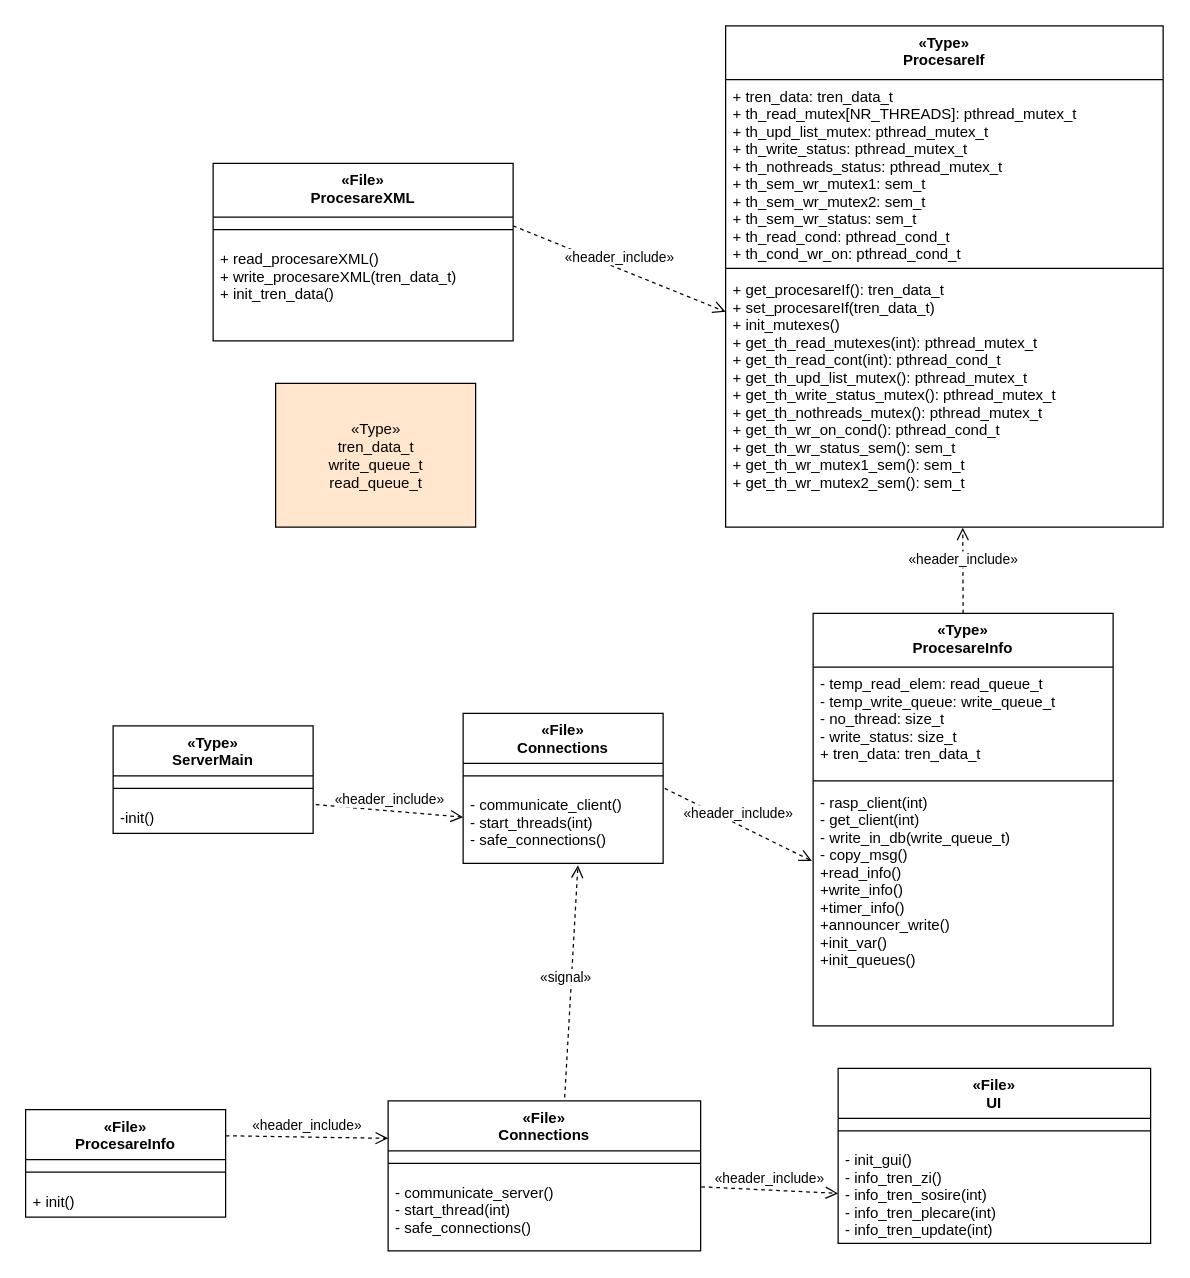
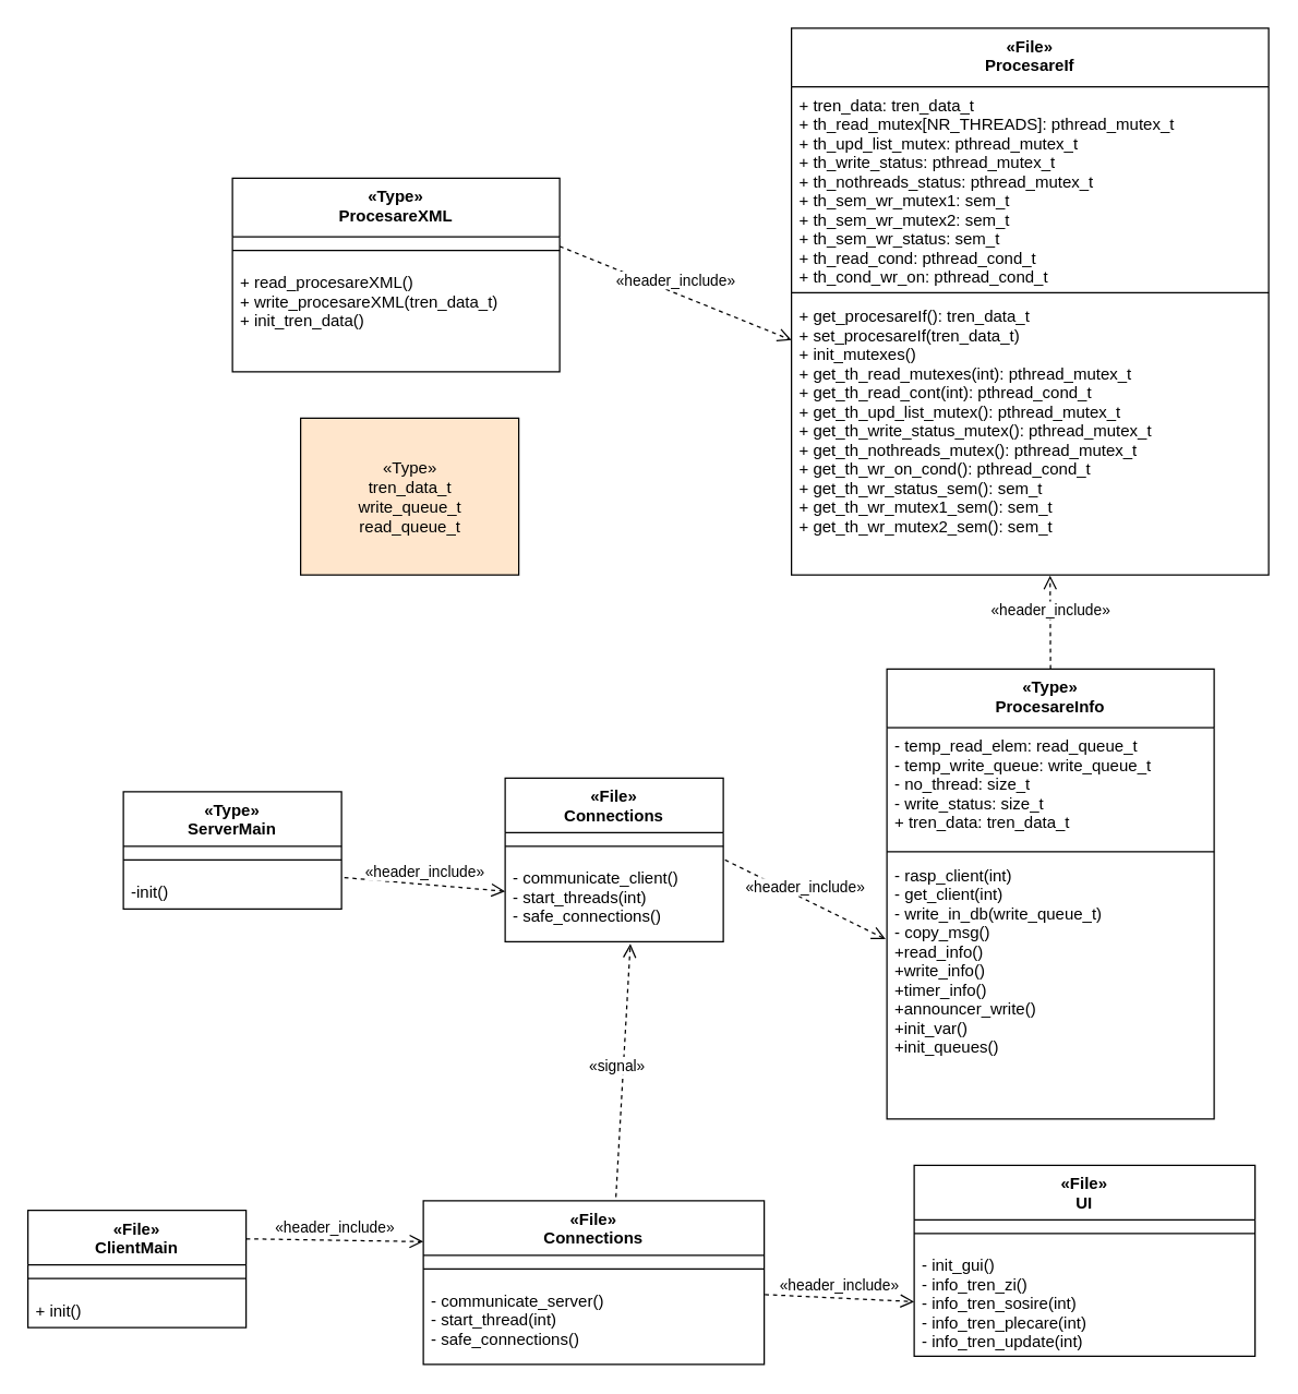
  <mxCell id="0" />
  <mxCell id="1" parent="0" />
  <mxCell id="2" value="«Type»&#10;ServerMain&#10;" style="swimlane;fontStyle=1;align=center;verticalAlign=top;childLayout=stackLayout;horizontal=1;startSize=40;horizontalStack=0;resizeParent=1;resizeParentMax=0;resizeLast=0;collapsible=1;marginBottom=0;" parent="1" vertex="1"><mxGeometry x="90" y="580" width="160" height="86" as="geometry" /></mxCell>
  <mxCell id="3" value="" style="line;strokeWidth=1;fillColor=none;align=left;verticalAlign=middle;spacingTop=-1;spacingLeft=3;spacingRight=3;rotatable=0;labelPosition=right;points=[];portConstraint=eastwest;" parent="2" vertex="1"><mxGeometry y="40" width="160" height="20" as="geometry" /></mxCell>
  <mxCell id="4" value="-init()" style="text;strokeColor=none;fillColor=none;align=left;verticalAlign=top;spacingLeft=4;spacingRight=4;overflow=hidden;rotatable=0;points=[[0,0.5],[1,0.5]];portConstraint=eastwest;" parent="2" vertex="1"><mxGeometry y="60" width="160" height="26" as="geometry" /></mxCell>
  <mxCell id="5" value="«File»&#10;Connections&#10;" style="swimlane;fontStyle=1;align=center;verticalAlign=top;childLayout=stackLayout;horizontal=1;startSize=40;horizontalStack=0;resizeParent=1;resizeParentMax=0;resizeLast=0;collapsible=1;marginBottom=0;" parent="1" vertex="1"><mxGeometry x="370" y="570" width="160" height="120" as="geometry" /></mxCell>
  <mxCell id="6" value="" style="line;strokeWidth=1;fillColor=none;align=left;verticalAlign=middle;spacingTop=-1;spacingLeft=3;spacingRight=3;rotatable=0;labelPosition=right;points=[];portConstraint=eastwest;" parent="5" vertex="1"><mxGeometry y="40" width="160" height="20" as="geometry" /></mxCell>
  <mxCell id="7" value="- communicate_client()&#10;- start_threads(int)&#10;- safe_connections()&#10;" style="text;strokeColor=none;fillColor=none;align=left;verticalAlign=top;spacingLeft=4;spacingRight=4;overflow=hidden;rotatable=0;points=[[0,0.5],[1,0.5]];portConstraint=eastwest;" parent="5" vertex="1"><mxGeometry y="60" width="160" height="60" as="geometry" /></mxCell>
  <mxCell id="8" value="«Type»&#10;ProcesareInfo&#10;" style="swimlane;fontStyle=1;align=center;verticalAlign=top;childLayout=stackLayout;horizontal=1;startSize=43;horizontalStack=0;resizeParent=1;resizeParentMax=0;resizeLast=0;collapsible=1;marginBottom=0;" parent="1" vertex="1"><mxGeometry x="650" y="490" width="240" height="330" as="geometry" /></mxCell>
  <mxCell id="9" value="- temp_read_elem: read_queue_t&#10;- temp_write_queue: write_queue_t&#10;- no_thread: size_t&#10;- write_status: size_t&#10;+ tren_data: tren_data_t" style="text;strokeColor=none;fillColor=none;align=left;verticalAlign=top;spacingLeft=4;spacingRight=4;overflow=hidden;rotatable=0;points=[[0,0.5],[1,0.5]];portConstraint=eastwest;" parent="8" vertex="1"><mxGeometry y="43" width="240" height="87" as="geometry" /></mxCell>
  <mxCell id="10" value="" style="line;strokeWidth=1;fillColor=none;align=left;verticalAlign=middle;spacingTop=-1;spacingLeft=3;spacingRight=3;rotatable=0;labelPosition=right;points=[];portConstraint=eastwest;" parent="8" vertex="1"><mxGeometry y="130" width="240" height="8" as="geometry" /></mxCell>
  <mxCell id="11" value="- rasp_client(int)&#10;- get_client(int)&#10;- write_in_db(write_queue_t)&#10;- copy_msg()&#10;+read_info()&#10;+write_info()&#10;+timer_info()&#10;+announcer_write()&#10;+init_var()&#10;+init_queues()&#10;&#10;&#10;" style="text;strokeColor=none;fillColor=none;align=left;verticalAlign=top;spacingLeft=4;spacingRight=4;overflow=hidden;rotatable=0;points=[[0,0.5],[1,0.5]];portConstraint=eastwest;" parent="8" vertex="1"><mxGeometry y="138" width="240" height="192" as="geometry" /></mxCell>
  <mxCell id="12" value="«Type»&lt;br&gt;&lt;div&gt;tren_data_t&lt;/div&gt;&lt;div&gt;write_queue_t&lt;/div&gt;&lt;div&gt;read_queue_t&lt;br&gt;&lt;/div&gt;" style="html=1;fillColor=#ffe6cc;" parent="1" vertex="1"><mxGeometry x="220" y="306" width="160" height="115" as="geometry" /></mxCell>
  <mxCell id="13" value="«header_include»" style="html=1;verticalAlign=bottom;endArrow=open;dashed=1;endSize=8;exitX=1.013;exitY=0.115;exitDx=0;exitDy=0;exitPerimeter=0;" parent="1" source="4" edge="1"><mxGeometry relative="1" as="geometry"><mxPoint x="278" y="635" as="sourcePoint" /><mxPoint x="370" y="653" as="targetPoint" /></mxGeometry></mxCell>
  <mxCell id="14" value="«header_include»" style="html=1;verticalAlign=bottom;endArrow=open;dashed=1;endSize=8;exitX=1.008;exitY=0;exitDx=0;exitDy=0;exitPerimeter=0;entryX=-0.004;entryY=0.313;entryDx=0;entryDy=0;entryPerimeter=0;" parent="1" source="7" target="11" edge="1"><mxGeometry relative="1" as="geometry"><mxPoint x="690" y="820" as="sourcePoint" /><mxPoint x="770" y="750" as="targetPoint" /></mxGeometry></mxCell>
  <mxCell id="15" value="«header_include»" style="html=1;verticalAlign=bottom;endArrow=open;dashed=1;endSize=8;exitX=0.5;exitY=0;exitDx=0;exitDy=0;entryX=0.542;entryY=1.002;entryDx=0;entryDy=0;entryPerimeter=0;" parent="1" source="8" target="22" edge="1"><mxGeometry relative="1" as="geometry"><mxPoint x="730" y="820" as="sourcePoint" /><mxPoint x="940" y="596.978" as="targetPoint" /></mxGeometry></mxCell>
- <mxCell id="16" value="«File»&#10;ProcesareXML&#10;" style="swimlane;fontStyle=1;align=center;verticalAlign=top;childLayout=stackLayout;horizontal=1;startSize=43;horizontalStack=0;resizeParent=1;resizeParentMax=0;resizeLast=0;collapsible=1;marginBottom=0;" parent="1" vertex="1"><mxGeometry x="170" y="130" width="240" height="142" as="geometry" /></mxCell>
+ <mxCell id="16" value="«Type»&#10;ProcesareXML&#10;" style="swimlane;fontStyle=1;align=center;verticalAlign=top;childLayout=stackLayout;horizontal=1;startSize=43;horizontalStack=0;resizeParent=1;resizeParentMax=0;resizeLast=0;collapsible=1;marginBottom=0;" parent="1" vertex="1"><mxGeometry x="170" y="130" width="240" height="142" as="geometry" /></mxCell>
  <mxCell id="17" value="" style="line;strokeWidth=1;fillColor=none;align=left;verticalAlign=middle;spacingTop=-1;spacingLeft=3;spacingRight=3;rotatable=0;labelPosition=right;points=[];portConstraint=eastwest;" parent="16" vertex="1"><mxGeometry y="43" width="240" height="20" as="geometry" /></mxCell>
  <mxCell id="18" value="+ read_procesareXML()&#10;+ write_procesareXML(tren_data_t)&#10;+ init_tren_data()&#10;&#10;" style="text;strokeColor=none;fillColor=none;align=left;verticalAlign=top;spacingLeft=4;spacingRight=4;overflow=hidden;rotatable=0;points=[[0,0.5],[1,0.5]];portConstraint=eastwest;" parent="16" vertex="1"><mxGeometry y="63" width="240" height="79" as="geometry" /></mxCell>
- <mxCell id="19" value="«Type»&#10;ProcesareIf&#10;" style="swimlane;fontStyle=1;align=center;verticalAlign=top;childLayout=stackLayout;horizontal=1;startSize=43;horizontalStack=0;resizeParent=1;resizeParentMax=0;resizeLast=0;collapsible=1;marginBottom=0;" parent="1" vertex="1"><mxGeometry x="580" y="20" width="350" height="401" as="geometry" /></mxCell>
+ <mxCell id="19" value="«File»&#10;ProcesareIf&#10;" style="swimlane;fontStyle=1;align=center;verticalAlign=top;childLayout=stackLayout;horizontal=1;startSize=43;horizontalStack=0;resizeParent=1;resizeParentMax=0;resizeLast=0;collapsible=1;marginBottom=0;" parent="1" vertex="1"><mxGeometry x="580" y="20" width="350" height="401" as="geometry" /></mxCell>
  <mxCell id="20" value="+ tren_data: tren_data_t&#10;+ th_read_mutex[NR_THREADS]: pthread_mutex_t&#10;+ th_upd_list_mutex: pthread_mutex_t&#10;+ th_write_status: pthread_mutex_t&#10;+ th_nothreads_status: pthread_mutex_t&#10;+ th_sem_wr_mutex1: sem_t&#10;+ th_sem_wr_mutex2: sem_t&#10;+ th_sem_wr_status: sem_t&#10;+ th_read_cond: pthread_cond_t&#10;+ th_cond_wr_on: pthread_cond_t" style="text;strokeColor=none;fillColor=none;align=left;verticalAlign=top;spacingLeft=4;spacingRight=4;overflow=hidden;rotatable=0;points=[[0,0.5],[1,0.5]];portConstraint=eastwest;" parent="19" vertex="1"><mxGeometry y="43" width="350" height="147" as="geometry" /></mxCell>
  <mxCell id="21" value="" style="line;strokeWidth=1;fillColor=none;align=left;verticalAlign=middle;spacingTop=-1;spacingLeft=3;spacingRight=3;rotatable=0;labelPosition=right;points=[];portConstraint=eastwest;" parent="19" vertex="1"><mxGeometry y="190" width="350" height="8" as="geometry" /></mxCell>
  <mxCell id="22" value="+ get_procesareIf(): tren_data_t&#10;+ set_procesareIf(tren_data_t)&#10;+ init_mutexes()&#10;+ get_th_read_mutexes(int): pthread_mutex_t&#10;+ get_th_read_cont(int): pthread_cond_t&#10;+ get_th_upd_list_mutex(): pthread_mutex_t&#10;+ get_th_write_status_mutex(): pthread_mutex_t&#10;+ get_th_nothreads_mutex(): pthread_mutex_t&#10;+ get_th_wr_on_cond(): pthread_cond_t&#10;+ get_th_wr_status_sem(): sem_t&#10;+ get_th_wr_mutex1_sem(): sem_t&#10;+ get_th_wr_mutex2_sem(): sem_t&#10;&#10;&#10;" style="text;strokeColor=none;fillColor=none;align=left;verticalAlign=top;spacingLeft=4;spacingRight=4;overflow=hidden;rotatable=0;points=[[0,0.5],[1,0.5]];portConstraint=eastwest;" parent="19" vertex="1"><mxGeometry y="198" width="350" height="203" as="geometry" /></mxCell>
  <mxCell id="23" value="«header_include»" style="html=1;verticalAlign=bottom;endArrow=open;dashed=1;endSize=8;" parent="1" target="22" edge="1"><mxGeometry relative="1" as="geometry"><mxPoint x="410" y="180" as="sourcePoint" /><mxPoint x="1338.92" y="610" as="targetPoint" /></mxGeometry></mxCell>
- <mxCell id="24" value="«File»&#10;ProcesareInfo&#10;&#10;&#10;" style="swimlane;fontStyle=1;align=center;verticalAlign=top;childLayout=stackLayout;horizontal=1;startSize=40;horizontalStack=0;resizeParent=1;resizeParentMax=0;resizeLast=0;collapsible=1;marginBottom=0;" parent="1" vertex="1"><mxGeometry x="20" y="887" width="160" height="86" as="geometry" /></mxCell>
+ <mxCell id="24" value="«File»&#10;ClientMain&#10;&#10;&#10;" style="swimlane;fontStyle=1;align=center;verticalAlign=top;childLayout=stackLayout;horizontal=1;startSize=40;horizontalStack=0;resizeParent=1;resizeParentMax=0;resizeLast=0;collapsible=1;marginBottom=0;" parent="1" vertex="1"><mxGeometry x="20" y="887" width="160" height="86" as="geometry" /></mxCell>
  <mxCell id="25" value="" style="line;strokeWidth=1;fillColor=none;align=left;verticalAlign=middle;spacingTop=-1;spacingLeft=3;spacingRight=3;rotatable=0;labelPosition=right;points=[];portConstraint=eastwest;" parent="24" vertex="1"><mxGeometry y="40" width="160" height="20" as="geometry" /></mxCell>
  <mxCell id="26" value="+ init()" style="text;strokeColor=none;fillColor=none;align=left;verticalAlign=top;spacingLeft=4;spacingRight=4;overflow=hidden;rotatable=0;points=[[0,0.5],[1,0.5]];portConstraint=eastwest;" parent="24" vertex="1"><mxGeometry y="60" width="160" height="26" as="geometry" /></mxCell>
  <mxCell id="27" value="«signal»" style="html=1;verticalAlign=bottom;endArrow=open;dashed=1;endSize=8;entryX=0.574;entryY=1.026;entryDx=0;entryDy=0;exitX=0.565;exitY=-0.022;exitDx=0;exitDy=0;exitPerimeter=0;entryPerimeter=0;" parent="1" source="28" target="7" edge="1"><mxGeometry x="-0.062" y="3" relative="1" as="geometry"><mxPoint x="100" y="574" as="sourcePoint" /><mxPoint x="280" y="610" as="targetPoint" /><mxPoint x="-1" as="offset" /></mxGeometry></mxCell>
  <mxCell id="28" value="«File»&#10;Connections&#10;" style="swimlane;fontStyle=1;align=center;verticalAlign=top;childLayout=stackLayout;horizontal=1;startSize=40;horizontalStack=0;resizeParent=1;resizeParentMax=0;resizeLast=0;collapsible=1;marginBottom=0;" parent="1" vertex="1"><mxGeometry x="310" y="880" width="250" height="120" as="geometry" /></mxCell>
  <mxCell id="29" value="" style="line;strokeWidth=1;fillColor=none;align=left;verticalAlign=middle;spacingTop=-1;spacingLeft=3;spacingRight=3;rotatable=0;labelPosition=right;points=[];portConstraint=eastwest;" parent="28" vertex="1"><mxGeometry y="40" width="250" height="20" as="geometry" /></mxCell>
  <mxCell id="30" value="- communicate_server()&#10;- start_thread(int)&#10;- safe_connections()&#10;" style="text;strokeColor=none;fillColor=none;align=left;verticalAlign=top;spacingLeft=4;spacingRight=4;overflow=hidden;rotatable=0;points=[[0,0.5],[1,0.5]];portConstraint=eastwest;" parent="28" vertex="1"><mxGeometry y="60" width="250" height="60" as="geometry" /></mxCell>
  <mxCell id="31" value="«header_include»" style="html=1;verticalAlign=bottom;endArrow=open;dashed=1;endSize=8;entryX=0;entryY=0.25;entryDx=0;entryDy=0;exitX=1;exitY=0.243;exitDx=0;exitDy=0;exitPerimeter=0;" parent="1" source="24" target="28" edge="1"><mxGeometry relative="1" as="geometry"><mxPoint x="-90" y="700" as="sourcePoint" /><mxPoint x="-15" y="775" as="targetPoint" /></mxGeometry></mxCell>
  <mxCell id="32" value="«header_include»" style="html=1;verticalAlign=bottom;endArrow=open;dashed=1;endSize=8;exitX=1.002;exitY=0.146;exitDx=0;exitDy=0;exitPerimeter=0;entryX=0;entryY=0.5;entryDx=0;entryDy=0;" edge="1" parent="1" source="30" target="35"><mxGeometry relative="1" as="geometry"><mxPoint x="-490" y="830" as="sourcePoint" /><mxPoint x="-320" y="780" as="targetPoint" /></mxGeometry></mxCell>
  <mxCell id="33" value="«File»&#10;UI&#10;" style="swimlane;fontStyle=1;align=center;verticalAlign=top;childLayout=stackLayout;horizontal=1;startSize=40;horizontalStack=0;resizeParent=1;resizeParentMax=0;resizeLast=0;collapsible=1;marginBottom=0;" vertex="1" parent="1"><mxGeometry x="670" y="854" width="250" height="140" as="geometry" /></mxCell>
  <mxCell id="34" value="" style="line;strokeWidth=1;fillColor=none;align=left;verticalAlign=middle;spacingTop=-1;spacingLeft=3;spacingRight=3;rotatable=0;labelPosition=right;points=[];portConstraint=eastwest;" vertex="1" parent="33"><mxGeometry y="40" width="250" height="20" as="geometry" /></mxCell>
  <mxCell id="35" value="- init_gui()&#10;- info_tren_zi()&#10;- info_tren_sosire(int)&#10;- info_tren_plecare(int)&#10;- info_tren_update(int)&#10;" style="text;strokeColor=none;fillColor=none;align=left;verticalAlign=top;spacingLeft=4;spacingRight=4;overflow=hidden;rotatable=0;points=[[0,0.5],[1,0.5]];portConstraint=eastwest;" vertex="1" parent="33"><mxGeometry y="60" width="250" height="80" as="geometry" /></mxCell>
